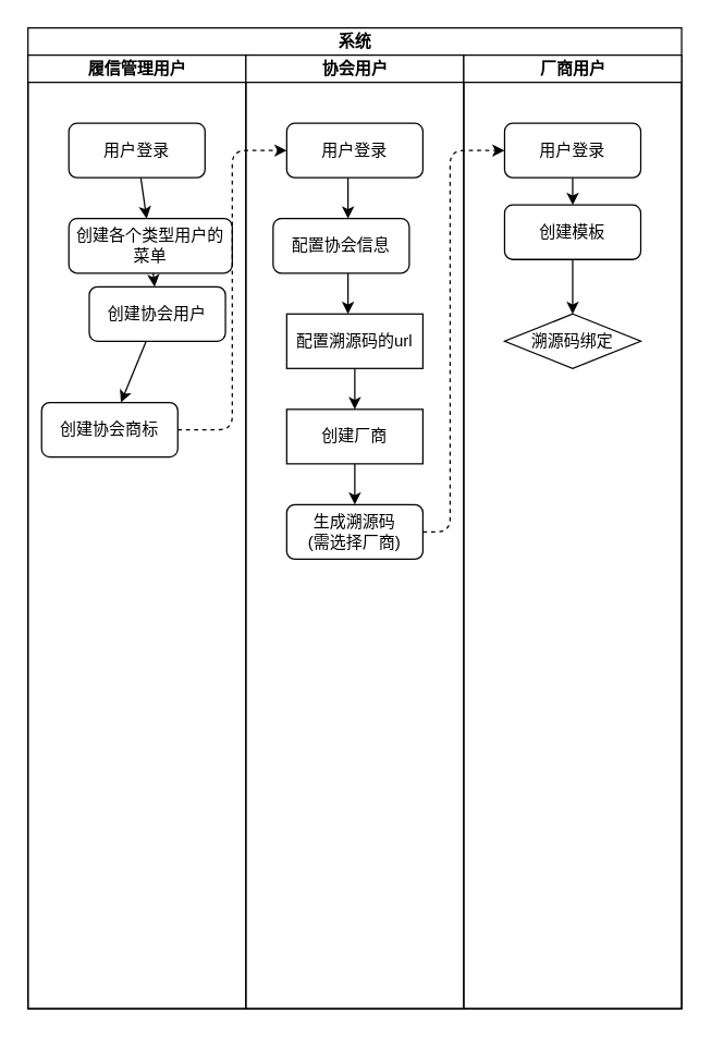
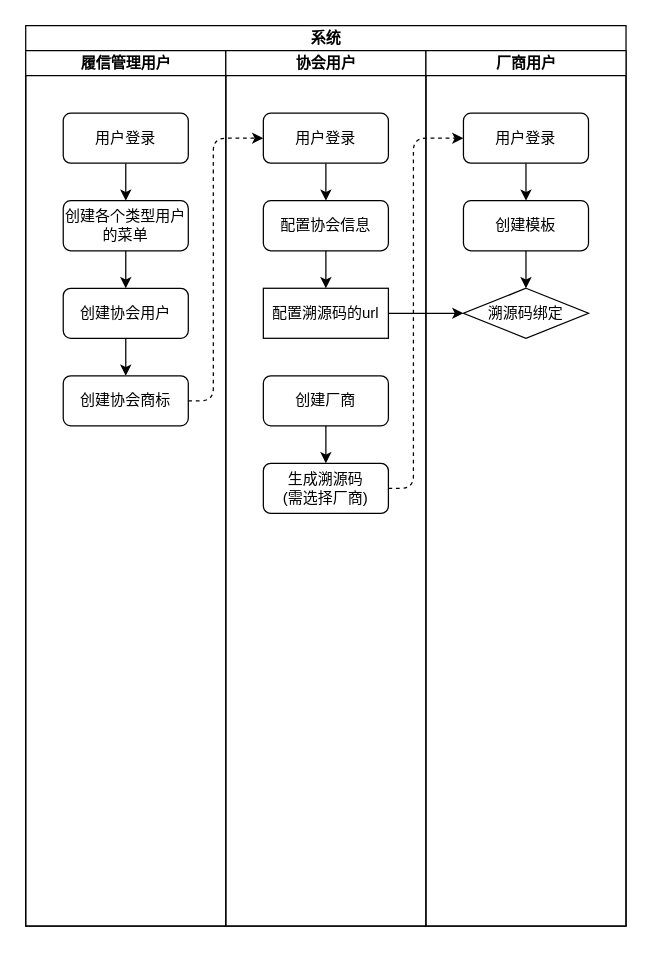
  <mxCell id="0" />
  <mxCell id="1" parent="0" />
  <mxCell id="2" value="系统" style="swimlane;childLayout=stackLayout;resizeParent=1;resizeParentMax=0;startSize=20;html=1;rounded=0;" vertex="1" parent="1"><mxGeometry x="20" y="20" width="480" height="720" as="geometry" /></mxCell>
  <mxCell id="3" value="履信管理用户" style="swimlane;startSize=20;html=1;rounded=0;" vertex="1" parent="2"><mxGeometry y="20" width="160" height="700" as="geometry" /></mxCell>
  <mxCell id="4" value="" style="edgeStyle=none;html=1;fontFamily=Helvetica;fontSize=12;fontColor=rgb(0, 0, 0);startSize=20;" edge="1" parent="3" source="5" target="7"><mxGeometry relative="1" as="geometry" /></mxCell>
  <mxCell id="5" value="用户登录" style="rounded=1;whiteSpace=wrap;html=1;strokeColor=rgb(0, 0, 0);fontFamily=Helvetica;fontSize=12;fontColor=rgb(0, 0, 0);startSize=20;fillColor=rgb(255, 255, 255);" vertex="1" parent="3"><mxGeometry x="30" y="50" width="100" height="40" as="geometry" /></mxCell>
  <mxCell id="6" value="" style="edgeStyle=none;html=1;fontFamily=Helvetica;fontSize=12;fontColor=rgb(0, 0, 0);startSize=20;" edge="1" parent="3" source="7" target="9"><mxGeometry relative="1" as="geometry" /></mxCell>
- <mxCell id="7" value="创建各个类型用户的菜单" style="rounded=1;whiteSpace=wrap;html=1;strokeColor=rgb(0, 0, 0);fontFamily=Helvetica;fontSize=12;fontColor=rgb(0, 0, 0);startSize=20;fillColor=rgb(255, 255, 255);" vertex="1" parent="3"><mxGeometry x="30" y="120" width="120" height="40" as="geometry" /></mxCell>
+ <mxCell id="7" value="创建各个类型用户的菜单" style="rounded=1;whiteSpace=wrap;html=1;strokeColor=rgb(0, 0, 0);fontFamily=Helvetica;fontSize=12;fontColor=rgb(0, 0, 0);startSize=20;fillColor=rgb(255, 255, 255);" vertex="1" parent="3"><mxGeometry x="30" y="120" width="100" height="40" as="geometry" /></mxCell>
  <mxCell id="8" value="" style="edgeStyle=none;html=1;fontFamily=Helvetica;fontSize=12;fontColor=rgb(0, 0, 0);startSize=20;" edge="1" parent="3" source="9" target="10"><mxGeometry relative="1" as="geometry" /></mxCell>
- <mxCell id="9" value="创建协会用户" style="rounded=1;whiteSpace=wrap;html=1;strokeColor=rgb(0, 0, 0);fontFamily=Helvetica;fontSize=12;fontColor=rgb(0, 0, 0);startSize=20;fillColor=rgb(255, 255, 255);" vertex="1" parent="3"><mxGeometry x="45" y="170" width="100" height="40" as="geometry" /></mxCell>
- <mxCell id="10" value="创建协会商标" style="rounded=1;whiteSpace=wrap;html=1;strokeColor=rgb(0, 0, 0);fontFamily=Helvetica;fontSize=12;fontColor=rgb(0, 0, 0);startSize=20;fillColor=rgb(255, 255, 255);" vertex="1" parent="3"><mxGeometry x="10" y="255" width="100" height="40" as="geometry" /></mxCell>
+ <mxCell id="9" value="创建协会用户" style="rounded=1;whiteSpace=wrap;html=1;strokeColor=rgb(0, 0, 0);fontFamily=Helvetica;fontSize=12;fontColor=rgb(0, 0, 0);startSize=20;fillColor=rgb(255, 255, 255);" vertex="1" parent="3"><mxGeometry x="30" y="190" width="100" height="40" as="geometry" /></mxCell>
+ <mxCell id="10" value="创建协会商标" style="rounded=1;whiteSpace=wrap;html=1;strokeColor=rgb(0, 0, 0);fontFamily=Helvetica;fontSize=12;fontColor=rgb(0, 0, 0);startSize=20;fillColor=rgb(255, 255, 255);" vertex="1" parent="3"><mxGeometry x="30" y="260" width="100" height="40" as="geometry" /></mxCell>
  <mxCell id="11" value="协会用户" style="swimlane;startSize=20;html=1;rounded=0;" vertex="1" parent="2"><mxGeometry x="160" y="20" width="160" height="700" as="geometry" /></mxCell>
  <mxCell id="12" value="" style="edgeStyle=elbowEdgeStyle;html=1;fontFamily=Helvetica;fontSize=12;fontColor=rgb(0, 0, 0);startSize=20;" edge="1" parent="11" source="13" target="15"><mxGeometry relative="1" as="geometry" /></mxCell>
  <mxCell id="13" value="用户登录" style="rounded=1;whiteSpace=wrap;html=1;strokeColor=rgb(0, 0, 0);fontFamily=Helvetica;fontSize=12;fontColor=rgb(0, 0, 0);startSize=20;fillColor=rgb(255, 255, 255);" vertex="1" parent="11"><mxGeometry x="30" y="50" width="100" height="40" as="geometry" /></mxCell>
  <mxCell id="14" value="" style="edgeStyle=elbowEdgeStyle;html=1;fontFamily=Helvetica;fontSize=12;fontColor=rgb(0, 0, 0);startSize=20;" edge="1" parent="11" source="15" target="17"><mxGeometry relative="1" as="geometry" /></mxCell>
- <mxCell id="15" value="配置协会信息" style="rounded=1;whiteSpace=wrap;html=1;strokeColor=rgb(0, 0, 0);fontFamily=Helvetica;fontSize=12;fontColor=rgb(0, 0, 0);startSize=20;fillColor=rgb(255, 255, 255);" vertex="1" parent="11"><mxGeometry x="20" y="120" width="100" height="40" as="geometry" /></mxCell>
- <mxCell id="16" value="" style="edgeStyle=elbowEdgeStyle;html=1;fontFamily=Helvetica;fontSize=12;fontColor=rgb(0, 0, 0);startSize=20;" edge="1" parent="11" source="17" target="19"><mxGeometry relative="1" as="geometry" /></mxCell>
+ <mxCell id="15" value="配置协会信息" style="rounded=1;whiteSpace=wrap;html=1;strokeColor=rgb(0, 0, 0);fontFamily=Helvetica;fontSize=12;fontColor=rgb(0, 0, 0);startSize=20;fillColor=rgb(255, 255, 255);" vertex="1" parent="11"><mxGeometry x="30" y="120" width="100" height="40" as="geometry" /></mxCell>
+ <mxCell id="16" value="" style="edgeStyle=elbowEdgeStyle;html=1;fontFamily=Helvetica;fontSize=12;fontColor=rgb(0, 0, 0);startSize=20;" edge="1" parent="11" source="17" target="26"><mxGeometry relative="1" as="geometry" /></mxCell>
  <mxCell id="17" value="配置溯源码的url" style="whiteSpace=wrap;html=1;strokeColor=rgb(0, 0, 0);fontFamily=Helvetica;fontSize=12;fontColor=rgb(0, 0, 0);startSize=20;fillColor=rgb(255, 255, 255);rounded=0;" vertex="1" parent="11"><mxGeometry x="30" y="190" width="100" height="40" as="geometry" /></mxCell>
  <mxCell id="18" value="" style="edgeStyle=elbowEdgeStyle;html=1;fontFamily=Helvetica;fontSize=12;fontColor=rgb(0, 0, 0);startSize=20;" edge="1" parent="11" source="19" target="20"><mxGeometry relative="1" as="geometry" /></mxCell>
- <mxCell id="19" value="创建厂商" style="whiteSpace=wrap;html=1;strokeColor=rgb(0, 0, 0);fontFamily=Helvetica;fontSize=12;fontColor=rgb(0, 0, 0);startSize=20;fillColor=rgb(255, 255, 255);rounded=0;" vertex="1" parent="11"><mxGeometry x="30" y="260" width="100" height="40" as="geometry" /></mxCell>
+ <mxCell id="19" value="创建厂商" style="rounded=1;whiteSpace=wrap;html=1;strokeColor=rgb(0, 0, 0);fontFamily=Helvetica;fontSize=12;fontColor=rgb(0, 0, 0);startSize=20;fillColor=rgb(255, 255, 255);" vertex="1" parent="11"><mxGeometry x="30" y="260" width="100" height="40" as="geometry" /></mxCell>
  <mxCell id="20" value="生成溯源码&lt;br&gt;(需选择厂商)" style="rounded=1;whiteSpace=wrap;html=1;strokeColor=rgb(0, 0, 0);fontFamily=Helvetica;fontSize=12;fontColor=rgb(0, 0, 0);startSize=20;fillColor=rgb(255, 255, 255);" vertex="1" parent="11"><mxGeometry x="30" y="330" width="100" height="40" as="geometry" /></mxCell>
  <mxCell id="21" value="厂商用户" style="swimlane;startSize=20;html=1;rounded=0;" vertex="1" parent="2"><mxGeometry x="320" y="20" width="160" height="700" as="geometry" /></mxCell>
  <mxCell id="22" value="" style="edgeStyle=elbowEdgeStyle;html=1;fontFamily=Helvetica;fontSize=12;fontColor=rgb(0, 0, 0);startSize=20;" edge="1" parent="21" source="23" target="25"><mxGeometry relative="1" as="geometry" /></mxCell>
  <mxCell id="23" value="用户登录" style="rounded=1;whiteSpace=wrap;html=1;strokeColor=rgb(0, 0, 0);fontFamily=Helvetica;fontSize=12;fontColor=rgb(0, 0, 0);startSize=20;fillColor=rgb(255, 255, 255);" vertex="1" parent="21"><mxGeometry x="30" y="50" width="100" height="40" as="geometry" /></mxCell>
  <mxCell id="24" value="" style="edgeStyle=elbowEdgeStyle;html=1;fontFamily=Helvetica;fontSize=12;fontColor=rgb(0, 0, 0);startSize=20;" edge="1" parent="21" source="25" target="26"><mxGeometry relative="1" as="geometry" /></mxCell>
- <mxCell id="25" value="创建模板" style="rounded=1;whiteSpace=wrap;html=1;strokeColor=rgb(0, 0, 0);fontFamily=Helvetica;fontSize=12;fontColor=rgb(0, 0, 0);startSize=20;fillColor=rgb(255, 255, 255);" vertex="1" parent="21"><mxGeometry x="30" y="110" width="100" height="40" as="geometry" /></mxCell>
+ <mxCell id="25" value="创建模板" style="rounded=1;whiteSpace=wrap;html=1;strokeColor=rgb(0, 0, 0);fontFamily=Helvetica;fontSize=12;fontColor=rgb(0, 0, 0);startSize=20;fillColor=rgb(255, 255, 255);" vertex="1" parent="21"><mxGeometry x="30" y="120" width="100" height="40" as="geometry" /></mxCell>
  <mxCell id="26" value="溯源码绑定" style="rhombus;whiteSpace=wrap;html=1;strokeColor=rgb(0, 0, 0);fontFamily=Helvetica;fontSize=12;fontColor=rgb(0, 0, 0);startSize=20;fillColor=rgb(255, 255, 255);" vertex="1" parent="21"><mxGeometry x="30" y="190" width="100" height="40" as="geometry" /></mxCell>
  <mxCell id="27" style="edgeStyle=elbowEdgeStyle;html=1;entryX=0;entryY=0.5;entryDx=0;entryDy=0;fontFamily=Helvetica;fontSize=12;fontColor=rgb(0, 0, 0);startSize=20;exitX=1;exitY=0.5;exitDx=0;exitDy=0;dashed=1;" edge="1" parent="2" source="10" target="13"><mxGeometry relative="1" as="geometry"><Array as="points"><mxPoint x="150" y="200" /></Array></mxGeometry></mxCell>
  <mxCell id="28" value="" style="edgeStyle=elbowEdgeStyle;html=1;dashed=1;fontFamily=Helvetica;fontSize=12;fontColor=rgb(0, 0, 0);startSize=20;" edge="1" parent="2" source="20" target="23"><mxGeometry relative="1" as="geometry"><Array as="points"><mxPoint x="310" y="230" /></Array></mxGeometry></mxCell>
